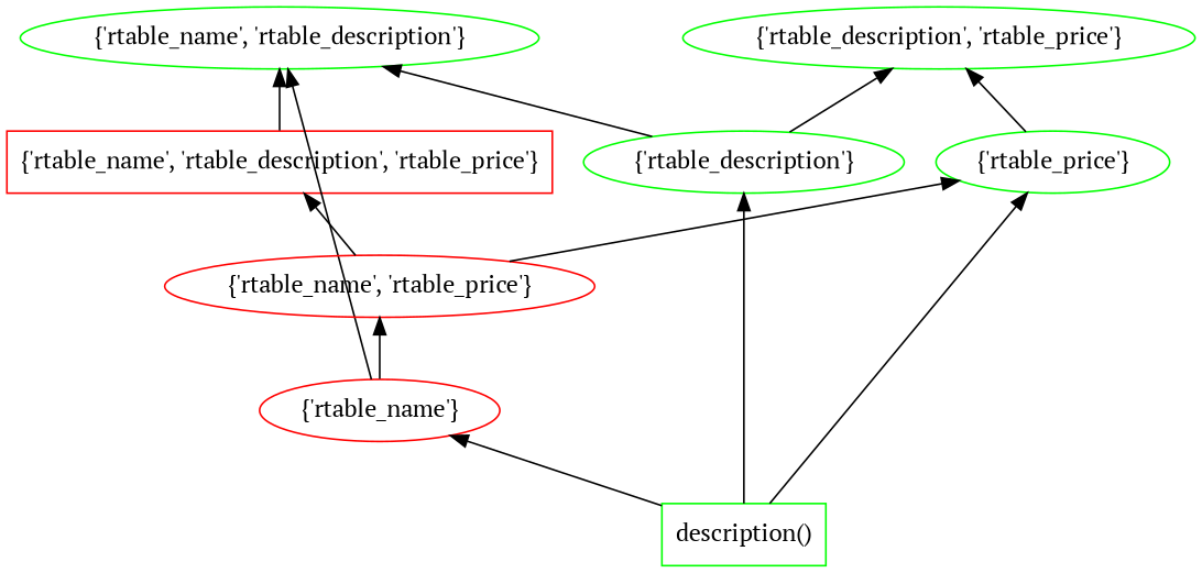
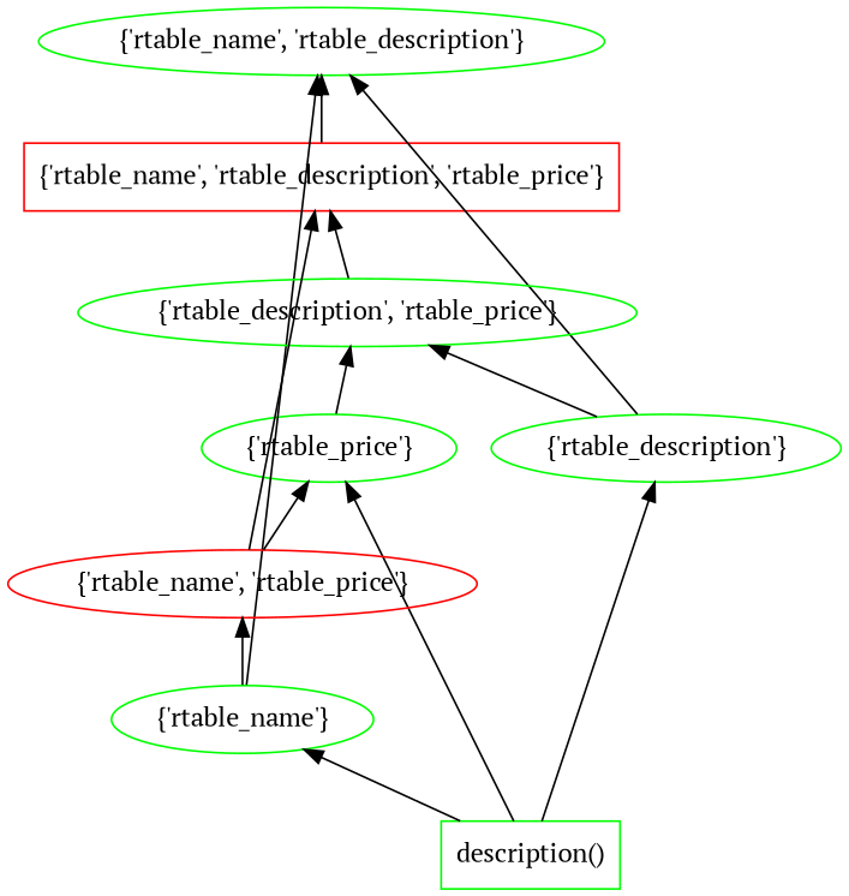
  digraph {
    fontname="PT Serif"
    rankdir=BT
    splines=line
    node [color=green fontname="PT Serif"]
    edge [fontname="PT Serif"]
    "{'rtable_name', 'rtable_description', 'rtable_price'}" [color=red shape=box]
    "{'rtable_name', 'rtable_description'}"
    n3 [label="description()" shape=box]
-   "{'rtable_name'}" [color=red]
+   "{'rtable_name'}"
    "{'rtable_description'}"
    "{'rtable_price'}"
    "{'rtable_name', 'rtable_price'}" [color=red]
    "{'rtable_description', 'rtable_price'}"
    "{'rtable_name', 'rtable_description', 'rtable_price'}" -> "{'rtable_name', 'rtable_description'}"
    n3 -> "{'rtable_name'}"
    n3 -> "{'rtable_description'}"
    n3 -> "{'rtable_price'}"
    "{'rtable_name'}" -> "{'rtable_name', 'rtable_description'}"
    "{'rtable_name'}" -> "{'rtable_name', 'rtable_price'}"
    "{'rtable_description'}" -> "{'rtable_name', 'rtable_description'}"
    "{'rtable_description'}" -> "{'rtable_description', 'rtable_price'}"
    "{'rtable_price'}" -> "{'rtable_description', 'rtable_price'}"
    "{'rtable_name', 'rtable_price'}" -> "{'rtable_name', 'rtable_description', 'rtable_price'}"
    "{'rtable_name', 'rtable_price'}" -> "{'rtable_price'}"
+   "{'rtable_description', 'rtable_price'}" -> "{'rtable_name', 'rtable_description', 'rtable_price'}"
  }
